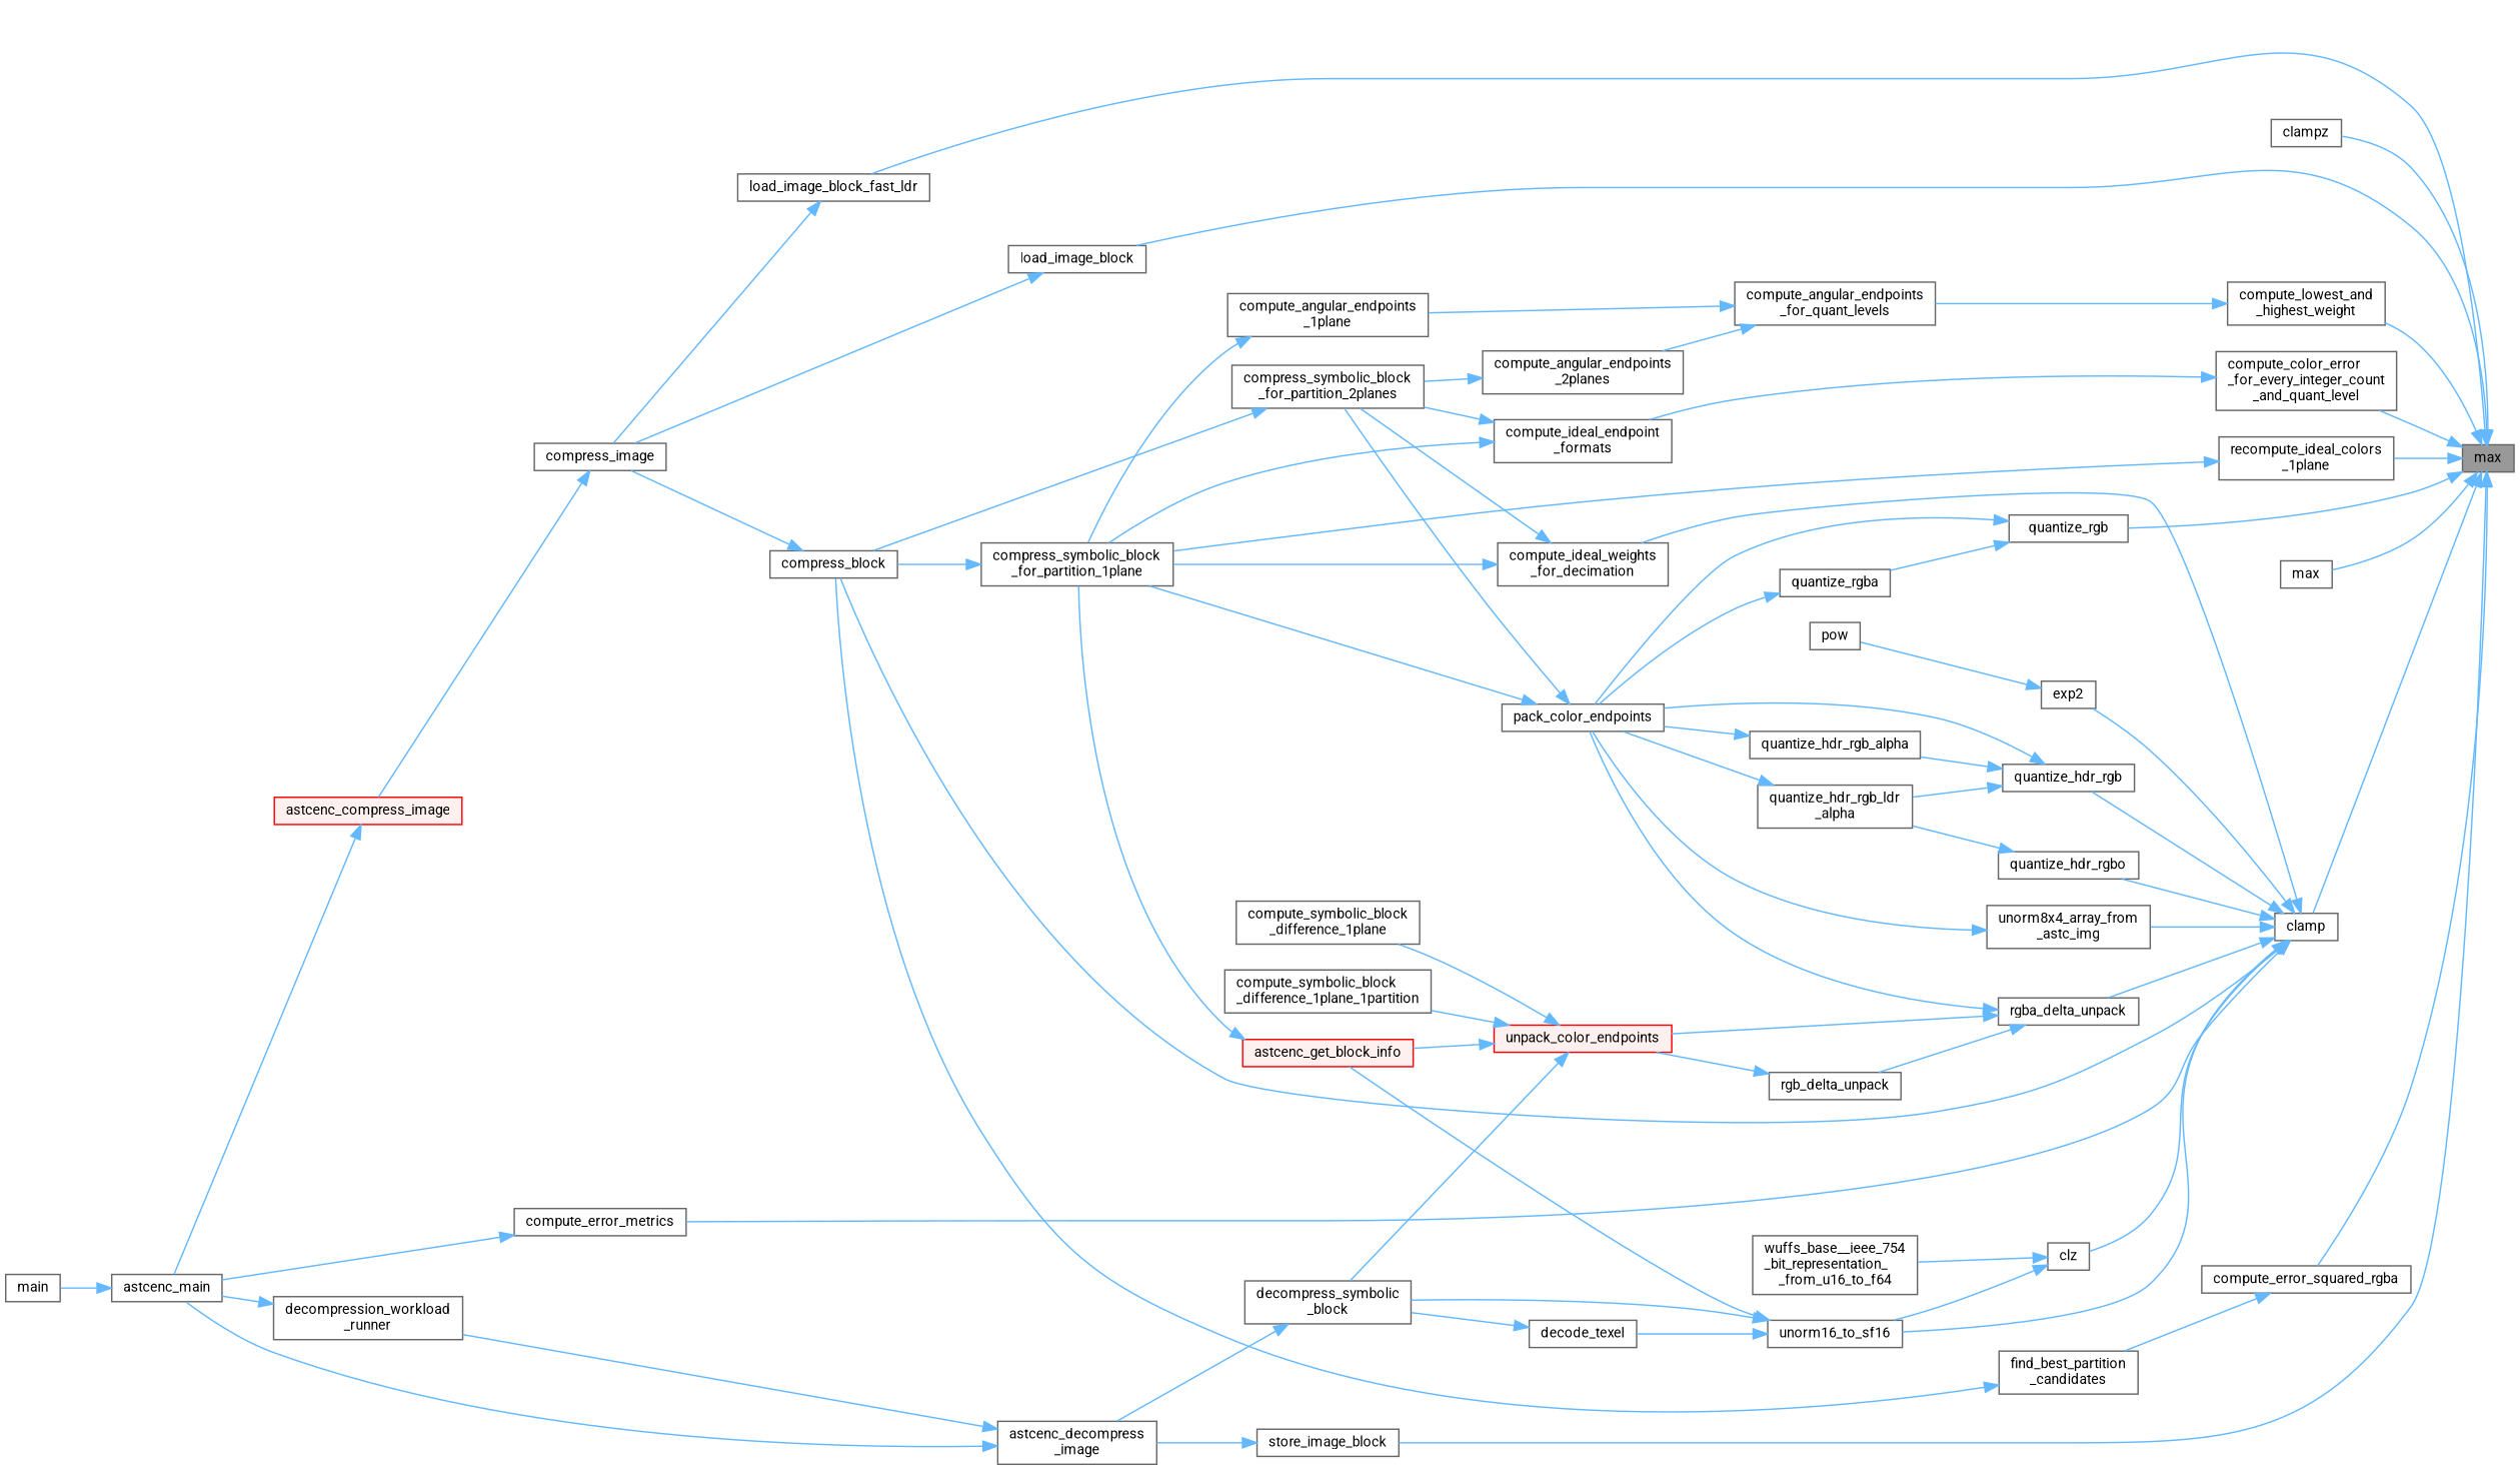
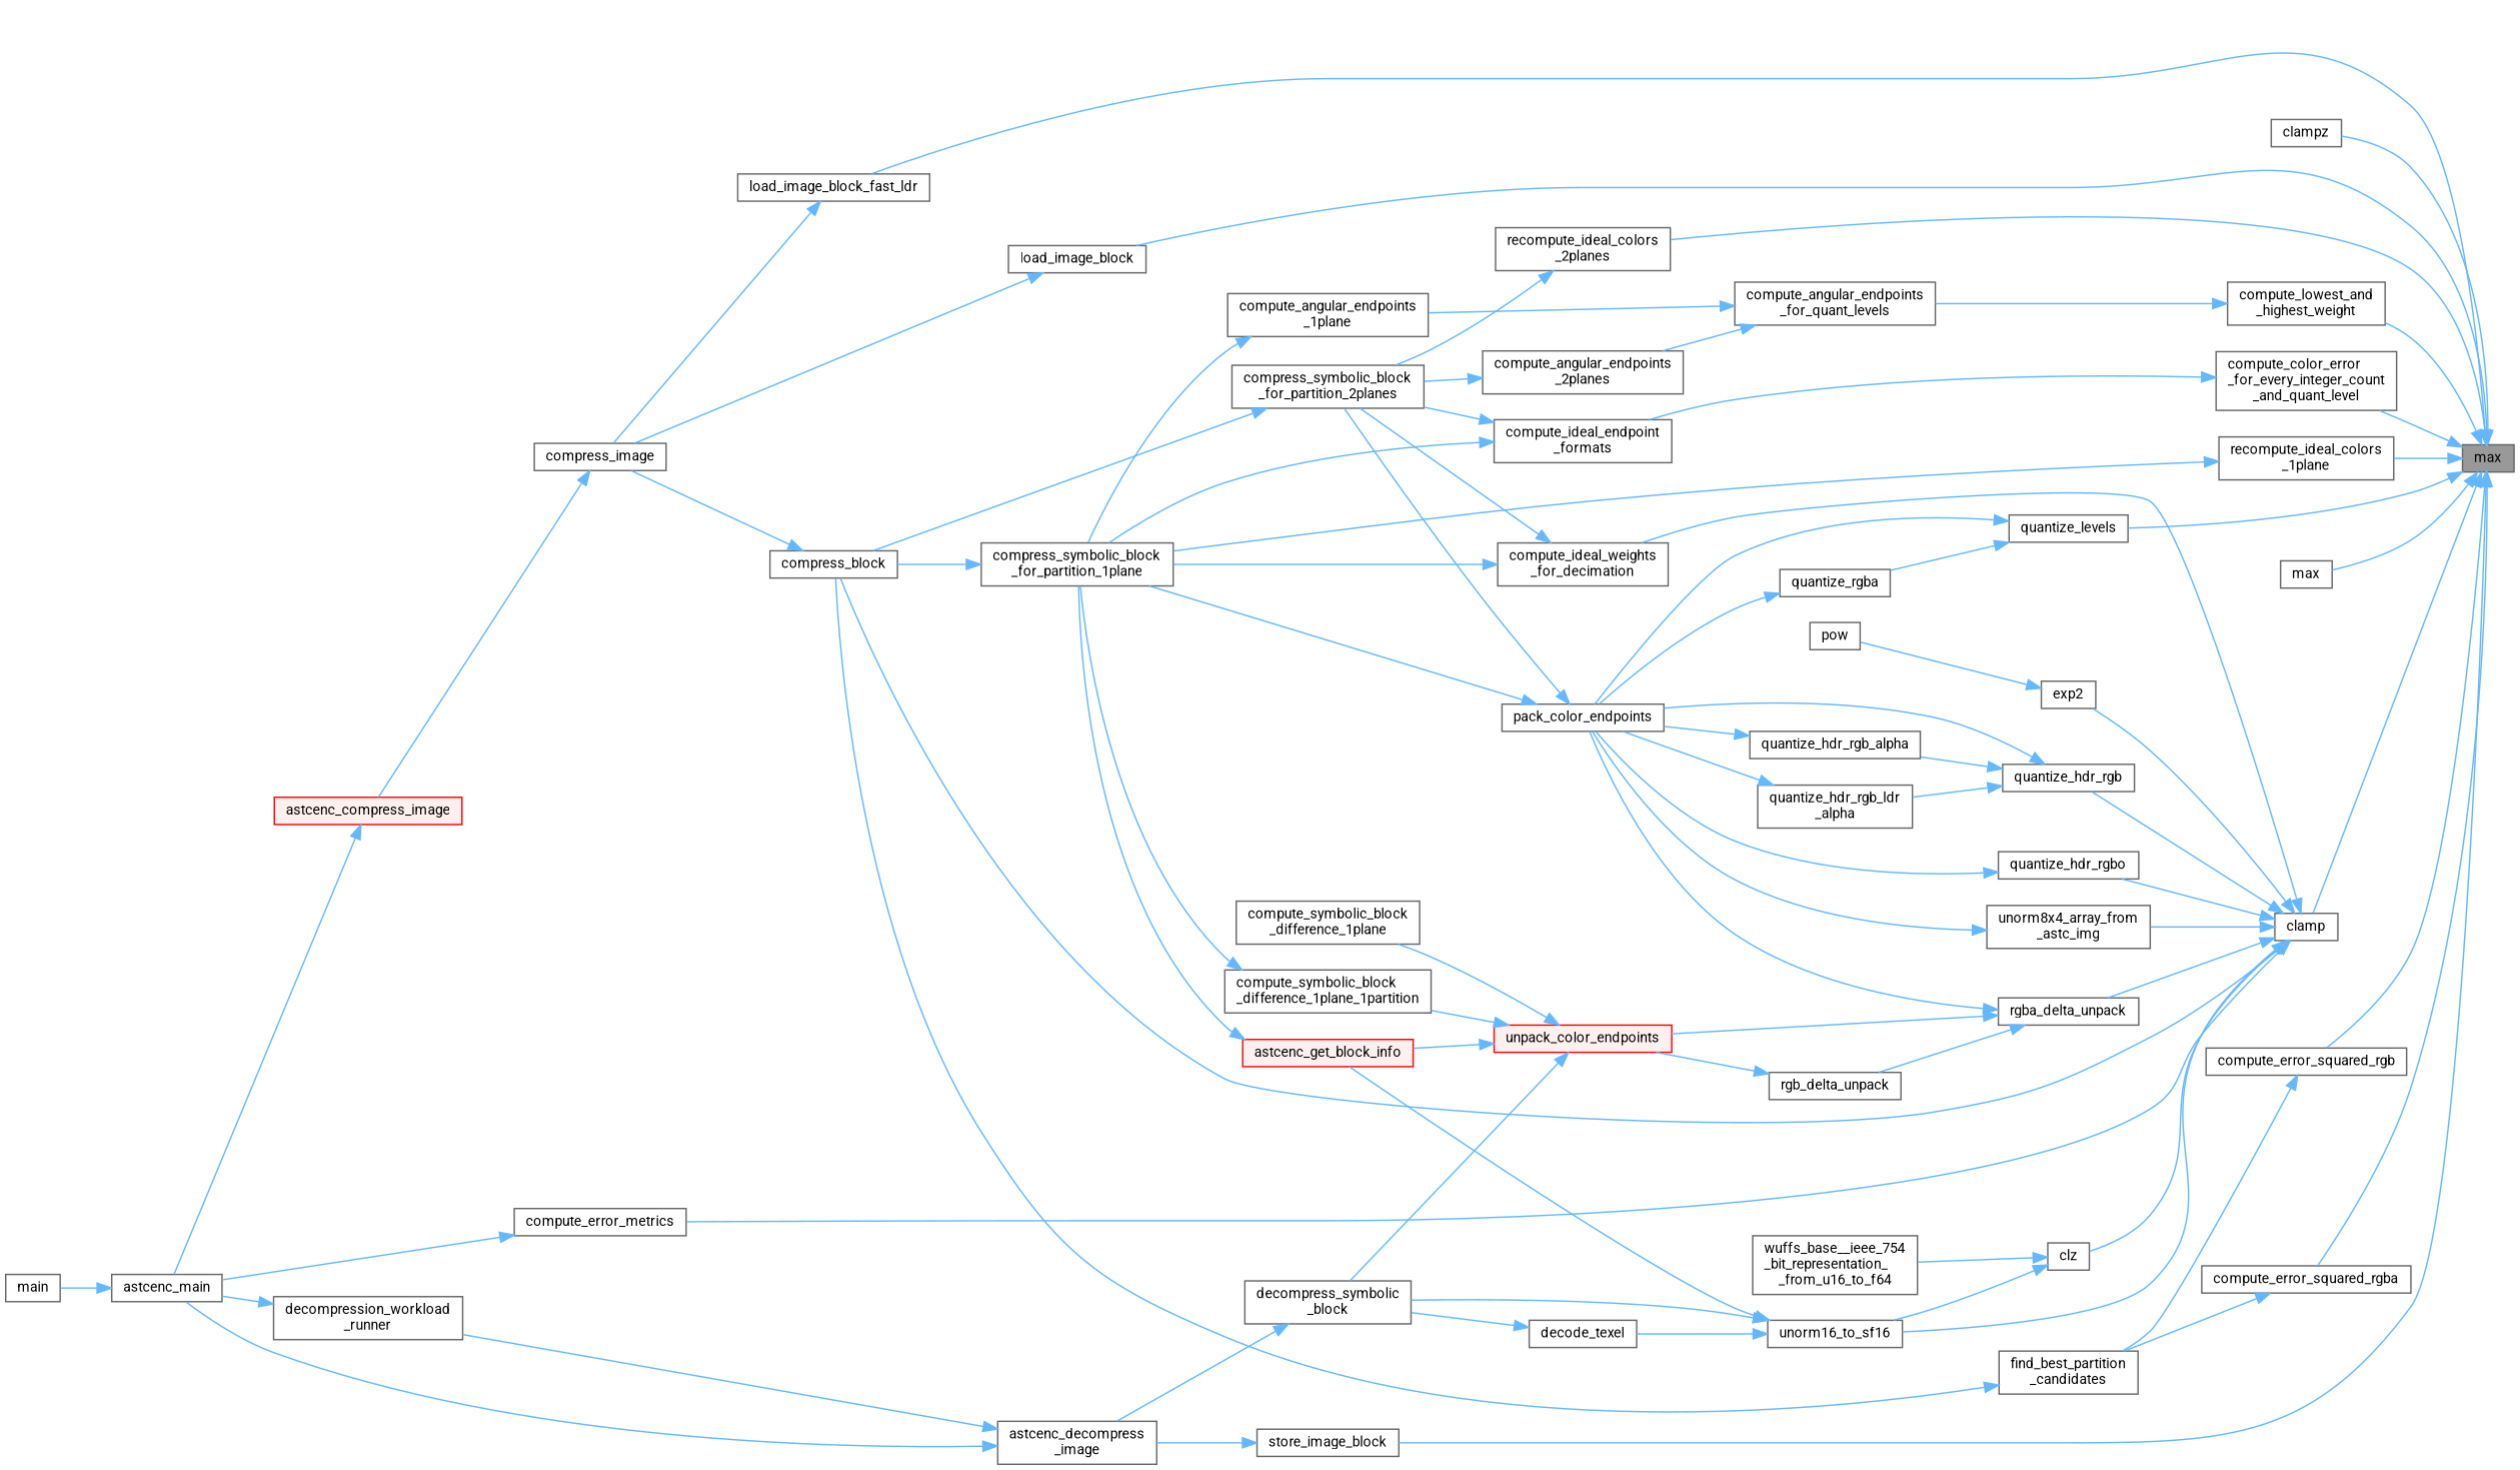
  digraph {
    fontname=Roboto
    rankdir=RL
    node [color=grey40 fillcolor=white fontname=Roboto fontsize=10 shape=box style=filled]
    edge [color=steelblue1 dir=back fontname=Roboto fontsize=10 labelfontname=Helvetica labelfontsize=10 style=solid]
    n1 [color=gray40 fillcolor=grey60 fontcolor=black height=0.2 label=max width=0.4]
    n2 [height=0.2 label=clamp width=0.4]
    n3 [height=0.2 label=clampz width=0.4]
    n4 [height=0.2 label="compute_color_error\l_for_every_integer_count\l_and_quant_level" width=0.4]
+   n5 [height=0.2 label=compute_error_squared_rgb width=0.4]
    n6 [height=0.2 label=compute_error_squared_rgba width=0.4]
    n7 [height=0.2 label="compute_lowest_and\l_highest_weight" width=0.4]
    n8 [height=0.2 label=load_image_block width=0.4]
    n9 [height=0.2 label=load_image_block_fast_ldr width=0.4]
    n10 [height=0.2 label=max width=0.4]
-   n11 [height=0.2 label=quantize_rgb width=0.4]
+   n11 [height=0.2 label=quantize_levels width=0.4]
    n12 [height=0.2 label="recompute_ideal_colors\l_1plane" width=0.4]
+   n13 [height=0.2 label="recompute_ideal_colors\l_2planes" width=0.4]
    n14 [height=0.2 label=store_image_block width=0.4]
    n15 [height=0.2 label=clz width=0.4]
    n16 [height=0.2 label=unorm16_to_sf16 width=0.4]
    n17 [height=0.2 label=compress_block width=0.4]
    n18 [height=0.2 label=compute_error_metrics width=0.4]
    n19 [height=0.2 label="compute_ideal_weights\l_for_decimation" width=0.4]
    n20 [height=0.2 label=exp2 width=0.4]
    n21 [height=0.2 label=quantize_hdr_rgb width=0.4]
    n22 [height=0.2 label=quantize_hdr_rgbo width=0.4]
    n23 [height=0.2 label=rgba_delta_unpack width=0.4]
    n24 [height=0.2 label="unorm8x4_array_from\l_astc_img" width=0.4]
    n25 [height=0.2 label="compute_ideal_endpoint\l_formats" width=0.4]
    n26 [height=0.2 label="find_best_partition\l_candidates" width=0.4]
    n27 [height=0.2 label="compute_angular_endpoints\l_for_quant_levels" width=0.4]
    n28 [height=0.2 label=compress_image width=0.4]
    n29 [height=0.2 label=pack_color_endpoints width=0.4]
    n30 [height=0.2 label=quantize_rgba width=0.4]
    n31 [height=0.2 label="compress_symbolic_block\l_for_partition_1plane" width=0.4]
    n32 [height=0.2 label="compress_symbolic_block\l_for_partition_2planes" width=0.4]
    n33 [height=0.2 label="astcenc_decompress\l_image" width=0.4]
    n34 [height=0.2 label="wuffs_base__ieee_754\l_bit_representation_\l_from_u16_to_f64" width=0.4]
    n35 [color=red fillcolor="#FFF0F0" height=0.2 label=astcenc_get_block_info width=0.4]
    n36 [height=0.2 label=decode_texel width=0.4]
    n37 [height=0.2 label="decompress_symbolic\l_block" width=0.4]
    n38 [height=0.2 label=astcenc_main width=0.4]
    n39 [height=0.2 label=pow width=0.4]
    n40 [height=0.2 label=quantize_hdr_rgb_alpha width=0.4]
    n41 [height=0.2 label="quantize_hdr_rgb_ldr\l_alpha" width=0.4]
    n42 [height=0.2 label=rgb_delta_unpack width=0.4]
    n43 [color=red fillcolor="#FFF0F0" height=0.2 label=unpack_color_endpoints width=0.4]
    n44 [height=0.2 label="decompression_workload\l_runner" width=0.4]
    n45 [height=0.2 label=main width=0.4]
    n46 [color=red fillcolor="#FFF0F0" height=0.2 label=astcenc_compress_image width=0.4]
    n47 [height=0.2 label="compute_symbolic_block\l_difference_1plane" width=0.4]
    n48 [height=0.2 label="compute_symbolic_block\l_difference_1plane_1partition" width=0.4]
    n49 [height=0.2 label="compute_angular_endpoints\l_1plane" width=0.4]
    n50 [height=0.2 label="compute_angular_endpoints\l_2planes" width=0.4]
    n1 -> n2
    n1 -> n3
    n1 -> n4
+   n1 -> n5
    n1 -> n6
    n1 -> n7
    n1 -> n8
    n1 -> n9
    n1 -> n10
    n1 -> n11
    n1 -> n12
+   n1 -> n13
    n1 -> n14
    n2 -> n15
    n2 -> n16
    n2 -> n17
    n2 -> n18
    n2 -> n19
    n2 -> n20
    n2 -> n21
    n2 -> n22
    n2 -> n23
    n2 -> n24
    n4 -> n25
+   n5 -> n26
    n6 -> n26
    n7 -> n27
    n8 -> n28
    n9 -> n28
    n11 -> n29
    n11 -> n30
    n12 -> n31
+   n13 -> n32
    n14 -> n33
    n15 -> n16
    n15 -> n34
    n16 -> n35
    n16 -> n36
    n16 -> n37
    n17 -> n28
    n18 -> n38
    n19 -> n31
    n19 -> n32
    n20 -> n39
    n21 -> n29
    n21 -> n40
    n21 -> n41
-   n22 -> n41
+   n22 -> n29
    n23 -> n29
    n23 -> n42
    n23 -> n43
    n24 -> n29
    n25 -> n31
    n25 -> n32
    n26 -> n17
    n27 -> n49
    n27 -> n50
    n28 -> n46
    n29 -> n31
    n29 -> n32
    n30 -> n29
    n31 -> n17
    n32 -> n17
    n33 -> n38
    n33 -> n44
    n35 -> n31
    n36 -> n37
    n37 -> n33
    n38 -> n45
    n40 -> n29
    n41 -> n29
    n42 -> n43
    n43 -> n35
    n43 -> n37
    n43 -> n47
    n43 -> n48
    n44 -> n38
    n46 -> n38
+   n48 -> n31
    n49 -> n31
    n50 -> n32
  }
